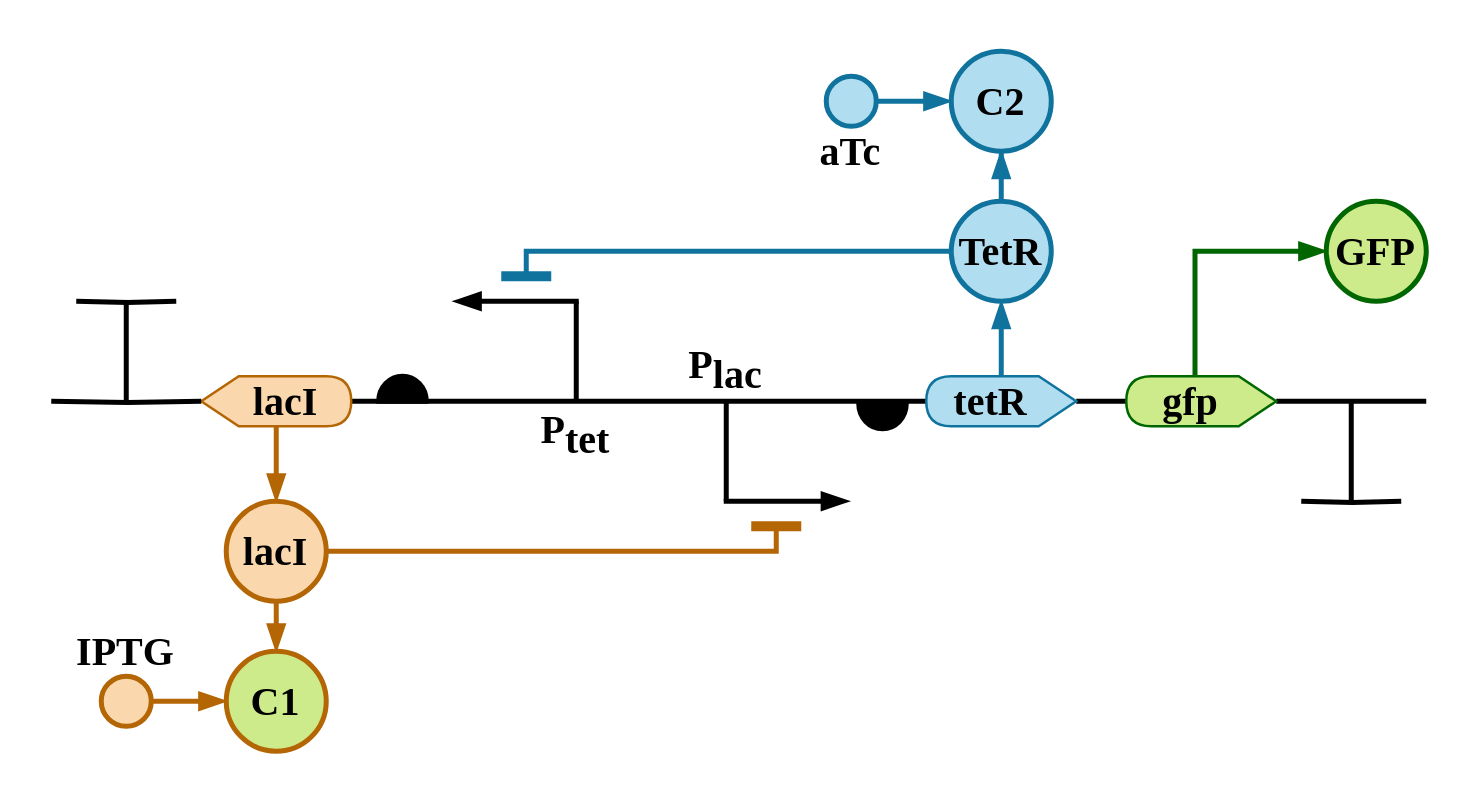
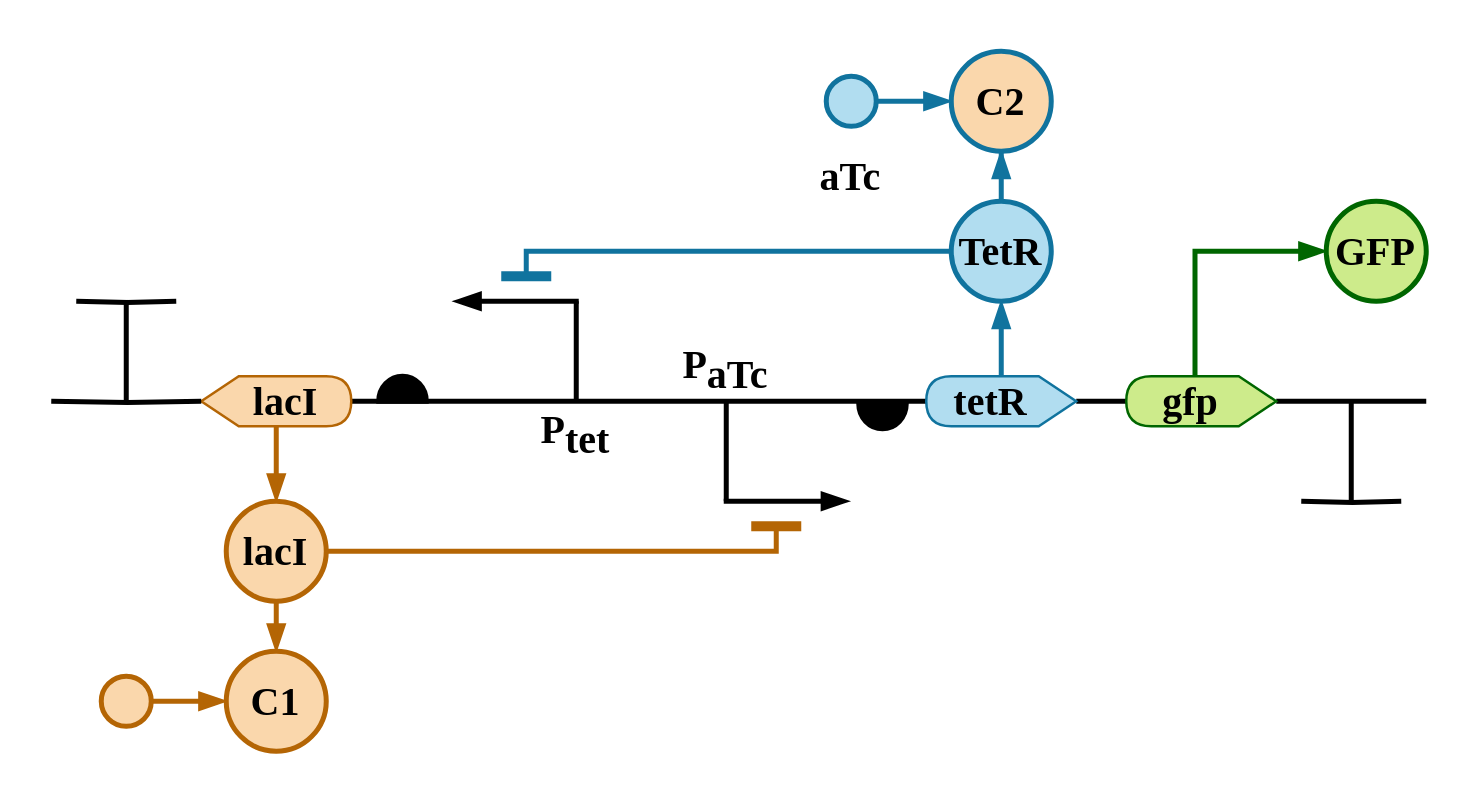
  <mxCell id="0" />
  <mxCell id="1" parent="0" />
  <mxCell id="2" style="edgeStyle=orthogonalEdgeStyle;rounded=0;orthogonalLoop=1;jettySize=auto;html=1;exitX=1;exitY=0.5;exitDx=0;exitDy=0;exitPerimeter=0;entryX=1;entryY=0.5;entryDx=0;entryDy=0;entryPerimeter=0;fontFamily=Times New Roman;fontSize=16;strokeWidth=2;endArrow=none;endFill=0;" edge="1" parent="1" source="4" target="7"><mxGeometry relative="1" as="geometry" /></mxCell>
  <mxCell id="3" style="edgeStyle=none;rounded=0;orthogonalLoop=1;jettySize=auto;html=1;entryX=0.5;entryY=0;entryDx=0;entryDy=0;endArrow=blockThin;endFill=1;strokeWidth=2;fontFamily=Times New Roman;fontSize=16;fillColor=#fad7ac;strokeColor=#b46504;" edge="1" parent="1" source="4" target="13"><mxGeometry relative="1" as="geometry" /></mxCell>
  <mxCell id="4" value="&amp;nbsp; lacI" style="shape=display;whiteSpace=wrap;html=1;fontFamily=Times New Roman;fontSize=16;fontStyle=1;fillColor=#fad7ac;strokeColor=#b46504;" vertex="1" parent="1"><mxGeometry x="80" y="150" width="60" height="20" as="geometry" /></mxCell>
  <mxCell id="5" style="edgeStyle=orthogonalEdgeStyle;rounded=0;orthogonalLoop=1;jettySize=auto;html=1;exitX=0;exitY=0.5;exitDx=0;exitDy=0;exitPerimeter=0;entryX=1;entryY=0.5;entryDx=0;entryDy=0;entryPerimeter=0;endArrow=none;endFill=0;strokeWidth=2;fontFamily=Times New Roman;fontSize=16;" edge="1" parent="1" source="7" target="10"><mxGeometry relative="1" as="geometry" /></mxCell>
  <mxCell id="6" style="edgeStyle=orthogonalEdgeStyle;rounded=0;orthogonalLoop=1;jettySize=auto;html=1;entryX=0.5;entryY=1;entryDx=0;entryDy=0;startArrow=none;startFill=0;endArrow=blockThin;endFill=1;strokeWidth=2;fontFamily=Times New Roman;fontSize=16;fillColor=#b1ddf0;strokeColor=#10739e;" edge="1" parent="1" source="7" target="26"><mxGeometry relative="1" as="geometry" /></mxCell>
  <mxCell id="7" value="tetR&amp;nbsp;&amp;nbsp;" style="shape=display;whiteSpace=wrap;html=1;fontFamily=Times New Roman;fontSize=16;fontStyle=1;flipH=1;fillColor=#b1ddf0;strokeColor=#10739e;" vertex="1" parent="1"><mxGeometry x="370" y="150" width="60" height="20" as="geometry" /></mxCell>
  <mxCell id="8" style="edgeStyle=orthogonalEdgeStyle;rounded=0;orthogonalLoop=1;jettySize=auto;html=1;exitX=0;exitY=0;exitDx=32.5;exitDy=0;exitPerimeter=0;entryX=0;entryY=0.5;entryDx=0;entryDy=0;startArrow=none;startFill=0;endArrow=blockThin;endFill=1;strokeWidth=2;fontFamily=Times New Roman;fontSize=13;fillColor=#cdeb8b;strokeColor=#006600;" edge="1" parent="1" source="10" target="29"><mxGeometry relative="1" as="geometry" /></mxCell>
  <mxCell id="9" style="edgeStyle=orthogonalEdgeStyle;rounded=0;orthogonalLoop=1;jettySize=auto;html=1;exitX=0;exitY=0.5;exitDx=0;exitDy=0;exitPerimeter=0;startArrow=none;startFill=0;endArrow=none;endFill=0;strokeWidth=2;fontFamily=Times New Roman;fontSize=13;" edge="1" parent="1" source="10"><mxGeometry relative="1" as="geometry"><mxPoint x="570" y="160" as="targetPoint" /></mxGeometry></mxCell>
  <mxCell id="10" value="gfp&amp;nbsp;&amp;nbsp;" style="shape=display;whiteSpace=wrap;html=1;fontFamily=Times New Roman;fontSize=16;fontStyle=1;flipH=1;align=center;verticalAlign=middle;horizontal=1;fillColor=#cdeb8b;strokeColor=#006600;" vertex="1" parent="1"><mxGeometry x="450" y="150" width="60" height="20" as="geometry" /></mxCell>
  <mxCell id="11" value="" style="edgeStyle=none;rounded=0;orthogonalLoop=1;jettySize=auto;html=1;endArrow=blockThin;endFill=1;strokeWidth=2;fontFamily=Times New Roman;fontSize=16;fillColor=#fad7ac;strokeColor=#b46504;" edge="1" parent="1" source="13" target="14"><mxGeometry relative="1" as="geometry" /></mxCell>
  <mxCell id="12" style="edgeStyle=orthogonalEdgeStyle;rounded=0;orthogonalLoop=1;jettySize=auto;html=1;exitX=1;exitY=0.5;exitDx=0;exitDy=0;startArrow=none;startFill=0;endArrow=none;endFill=0;strokeWidth=2;fontFamily=Times New Roman;fontSize=16;fillColor=#fad7ac;strokeColor=#b46504;" edge="1" parent="1" source="13"><mxGeometry relative="1" as="geometry"><mxPoint x="310" y="210" as="targetPoint" /><Array as="points"><mxPoint x="310" y="220" /><mxPoint x="310" y="210" /></Array></mxGeometry></mxCell>
  <mxCell id="13" value="lacI" style="ellipse;whiteSpace=wrap;html=1;aspect=fixed;fontFamily=Times New Roman;fontSize=16;align=center;strokeWidth=2;fontStyle=1;fillColor=#fad7ac;strokeColor=#b46504;" vertex="1" parent="1"><mxGeometry x="90" y="200" width="40" height="40" as="geometry" /></mxCell>
- <mxCell id="14" value="C1" style="ellipse;whiteSpace=wrap;html=1;aspect=fixed;fontFamily=Times New Roman;fontSize=16;align=center;strokeWidth=2;fontStyle=1;fillColor=#cdeb8b;strokeColor=#b46504;" vertex="1" parent="1"><mxGeometry x="90" y="260" width="40" height="40" as="geometry" /></mxCell>
+ <mxCell id="14" value="C1" style="ellipse;whiteSpace=wrap;html=1;aspect=fixed;fontFamily=Times New Roman;fontSize=16;align=center;strokeWidth=2;fontStyle=1;fillColor=#fad7ac;strokeColor=#b46504;" vertex="1" parent="1"><mxGeometry x="90" y="260" width="40" height="40" as="geometry" /></mxCell>
  <mxCell id="15" style="edgeStyle=none;rounded=0;orthogonalLoop=1;jettySize=auto;html=1;exitX=1;exitY=0.5;exitDx=0;exitDy=0;entryX=0;entryY=0.5;entryDx=0;entryDy=0;endArrow=blockThin;endFill=1;strokeWidth=2;fontFamily=Times New Roman;fontSize=16;fillColor=#fad7ac;strokeColor=#b46504;" edge="1" parent="1" source="16" target="14"><mxGeometry relative="1" as="geometry" /></mxCell>
  <mxCell id="16" value="" style="ellipse;whiteSpace=wrap;html=1;aspect=fixed;strokeWidth=2;fontFamily=Times New Roman;fontSize=13;align=center;fontStyle=1;fillColor=#fad7ac;strokeColor=#b46504;" vertex="1" parent="1"><mxGeometry x="40" y="270" width="20" height="20" as="geometry" /></mxCell>
  <mxCell id="17" value="" style="endArrow=blockThin;html=1;strokeWidth=2;fontFamily=Times New Roman;fontSize=16;endFill=1;" edge="1" parent="1"><mxGeometry width="50" height="50" relative="1" as="geometry"><mxPoint x="289" y="200" as="sourcePoint" /><mxPoint x="339" y="200" as="targetPoint" /></mxGeometry></mxCell>
  <mxCell id="18" value="" style="endArrow=none;html=1;strokeWidth=2;fontFamily=Times New Roman;fontSize=16;" edge="1" parent="1"><mxGeometry width="50" height="50" relative="1" as="geometry"><mxPoint x="290" y="200" as="sourcePoint" /><mxPoint x="290" y="160" as="targetPoint" /></mxGeometry></mxCell>
  <mxCell id="19" value="" style="endArrow=none;html=1;strokeWidth=2;fontFamily=Times New Roman;fontSize=16;endFill=0;startArrow=blockThin;startFill=1;rounded=0;" edge="1" parent="1"><mxGeometry width="50" height="50" relative="1" as="geometry"><mxPoint x="181" y="120" as="sourcePoint" /><mxPoint x="231" y="120" as="targetPoint" /></mxGeometry></mxCell>
  <mxCell id="20" value="" style="endArrow=none;html=1;strokeWidth=2;fontFamily=Times New Roman;fontSize=16;rounded=0;" edge="1" parent="1"><mxGeometry width="50" height="50" relative="1" as="geometry"><mxPoint x="230" y="160" as="sourcePoint" /><mxPoint x="230" y="120" as="targetPoint" /></mxGeometry></mxCell>
  <mxCell id="21" value="P&lt;sub style=&quot;font-size: 16px;&quot;&gt;tet&lt;/sub&gt;" style="text;html=1;strokeColor=none;fillColor=none;align=center;verticalAlign=middle;whiteSpace=wrap;rounded=0;fontFamily=Times New Roman;fontSize=16;fontStyle=1" vertex="1" parent="1"><mxGeometry x="210" y="163" width="40" height="20" as="geometry" /></mxCell>
- <mxCell id="22" value="P&lt;sub style=&quot;font-size: 16px;&quot;&gt;lac&lt;/sub&gt;" style="text;html=1;strokeColor=none;fillColor=none;align=center;verticalAlign=middle;whiteSpace=wrap;rounded=0;fontFamily=Times New Roman;fontSize=16;fontStyle=1" vertex="1" parent="1"><mxGeometry x="270" y="137" width="40" height="20" as="geometry" /></mxCell>
+ <mxCell id="22" value="P&lt;sub style=&quot;font-size: 16px;&quot;&gt;aTc&lt;/sub&gt;" style="text;html=1;strokeColor=none;fillColor=none;align=center;verticalAlign=middle;whiteSpace=wrap;rounded=0;fontFamily=Times New Roman;fontSize=16;fontStyle=1" vertex="1" parent="1"><mxGeometry x="270" y="137" width="40" height="20" as="geometry" /></mxCell>
  <mxCell id="23" value="" style="endArrow=none;html=1;strokeWidth=4;fontFamily=Times New Roman;fontSize=16;rounded=0;fillColor=#fad7ac;strokeColor=#b46504;" edge="1" parent="1"><mxGeometry width="50" height="50" relative="1" as="geometry"><mxPoint x="300" y="210" as="sourcePoint" /><mxPoint x="310" y="210" as="targetPoint" /><Array as="points"><mxPoint x="310" y="210" /><mxPoint x="320" y="210" /></Array></mxGeometry></mxCell>
  <mxCell id="24" value="" style="edgeStyle=orthogonalEdgeStyle;rounded=0;orthogonalLoop=1;jettySize=auto;html=1;startArrow=none;startFill=0;endArrow=blockThin;endFill=1;strokeWidth=2;fontFamily=Times New Roman;fontSize=16;fillColor=#b1ddf0;strokeColor=#10739e;" edge="1" parent="1" source="26" target="27"><mxGeometry relative="1" as="geometry" /></mxCell>
  <mxCell id="25" style="edgeStyle=orthogonalEdgeStyle;rounded=0;orthogonalLoop=1;jettySize=auto;html=1;exitX=0;exitY=0.5;exitDx=0;exitDy=0;startArrow=none;startFill=0;endArrow=none;endFill=0;strokeWidth=2;fontFamily=Times New Roman;fontSize=13;fillColor=#b1ddf0;strokeColor=#10739e;" edge="1" parent="1" source="26"><mxGeometry relative="1" as="geometry"><mxPoint x="210" y="110" as="targetPoint" /><Array as="points"><mxPoint x="210" y="100" /></Array></mxGeometry></mxCell>
  <mxCell id="26" value="TetR" style="ellipse;whiteSpace=wrap;html=1;aspect=fixed;fontFamily=Times New Roman;fontSize=16;align=center;strokeWidth=2;fontStyle=1;fillColor=#b1ddf0;strokeColor=#10739e;" vertex="1" parent="1"><mxGeometry x="380" y="80" width="40" height="40" as="geometry" /></mxCell>
- <mxCell id="27" value="C2" style="ellipse;whiteSpace=wrap;html=1;aspect=fixed;fontFamily=Times New Roman;fontSize=16;align=center;strokeWidth=2;fontStyle=1;fillColor=#b1ddf0;strokeColor=#10739e;" vertex="1" parent="1"><mxGeometry x="380" y="20" width="40" height="40" as="geometry" /></mxCell>
+ <mxCell id="27" value="C2" style="ellipse;whiteSpace=wrap;html=1;aspect=fixed;fontFamily=Times New Roman;fontSize=16;align=center;strokeWidth=2;fontStyle=1;fillColor=#fad7ac;strokeColor=#10739e;" vertex="1" parent="1"><mxGeometry x="380" y="20" width="40" height="40" as="geometry" /></mxCell>
  <mxCell id="28" value="" style="endArrow=none;html=1;strokeWidth=4;fontFamily=Times New Roman;fontSize=16;rounded=0;fillColor=#b1ddf0;strokeColor=#10739e;" edge="1" parent="1"><mxGeometry width="50" height="50" relative="1" as="geometry"><mxPoint x="200" y="110" as="sourcePoint" /><mxPoint x="210" y="110" as="targetPoint" /><Array as="points"><mxPoint x="210" y="110" /><mxPoint x="220" y="110" /></Array></mxGeometry></mxCell>
  <mxCell id="29" value="GFP" style="ellipse;whiteSpace=wrap;html=1;aspect=fixed;fontFamily=Times New Roman;fontSize=16;align=center;strokeWidth=2;fontStyle=1;fillColor=#cdeb8b;strokeColor=#006600;" vertex="1" parent="1"><mxGeometry x="530" y="80" width="40" height="40" as="geometry" /></mxCell>
  <mxCell id="30" value="" style="endArrow=none;html=1;strokeWidth=2;fontFamily=Times New Roman;fontSize=16;" edge="1" parent="1"><mxGeometry width="50" height="50" relative="1" as="geometry"><mxPoint x="540" y="200" as="sourcePoint" /><mxPoint x="540" y="160" as="targetPoint" /></mxGeometry></mxCell>
  <mxCell id="31" style="edgeStyle=orthogonalEdgeStyle;rounded=0;orthogonalLoop=1;jettySize=auto;html=1;startArrow=none;startFill=0;endArrow=none;endFill=0;strokeWidth=2;fontFamily=Times New Roman;fontSize=13;" edge="1" parent="1"><mxGeometry relative="1" as="geometry"><mxPoint x="560" y="200" as="targetPoint" /><mxPoint x="520" y="200" as="sourcePoint" /></mxGeometry></mxCell>
  <mxCell id="32" style="edgeStyle=orthogonalEdgeStyle;rounded=0;orthogonalLoop=1;jettySize=auto;html=1;startArrow=none;startFill=0;endArrow=none;endFill=0;strokeWidth=2;fontFamily=Times New Roman;fontSize=13;entryX=0;entryY=0.5;entryDx=0;entryDy=0;entryPerimeter=0;" edge="1" parent="1" target="4"><mxGeometry relative="1" as="geometry"><mxPoint x="70" y="159.88" as="targetPoint" /><mxPoint x="20" y="160" as="sourcePoint" /></mxGeometry></mxCell>
  <mxCell id="33" value="" style="endArrow=none;html=1;strokeWidth=2;fontFamily=Times New Roman;fontSize=16;" edge="1" parent="1"><mxGeometry width="50" height="50" relative="1" as="geometry"><mxPoint x="50" y="160" as="sourcePoint" /><mxPoint x="50" y="120" as="targetPoint" /></mxGeometry></mxCell>
  <mxCell id="34" style="edgeStyle=orthogonalEdgeStyle;rounded=0;orthogonalLoop=1;jettySize=auto;html=1;startArrow=none;startFill=0;endArrow=none;endFill=0;strokeWidth=2;fontFamily=Times New Roman;fontSize=13;" edge="1" parent="1"><mxGeometry relative="1" as="geometry"><mxPoint x="70" y="120" as="targetPoint" /><mxPoint x="30" y="120" as="sourcePoint" /></mxGeometry></mxCell>
  <mxCell id="35" style="edgeStyle=none;rounded=0;orthogonalLoop=1;jettySize=auto;html=1;exitX=1;exitY=0.5;exitDx=0;exitDy=0;entryX=0;entryY=0.5;entryDx=0;entryDy=0;endArrow=blockThin;endFill=1;strokeWidth=2;fontFamily=Times New Roman;fontSize=16;fillColor=#b1ddf0;strokeColor=#10739e;" edge="1" parent="1" source="36" target="27"><mxGeometry relative="1" as="geometry"><mxPoint x="380" y="30" as="targetPoint" /></mxGeometry></mxCell>
  <mxCell id="36" value="" style="ellipse;whiteSpace=wrap;html=1;aspect=fixed;strokeWidth=2;fontFamily=Times New Roman;fontSize=16;align=center;fontStyle=1;fillColor=#b1ddf0;strokeColor=#10739e;" vertex="1" parent="1"><mxGeometry x="330" y="30" width="20" height="20" as="geometry" /></mxCell>
  <mxCell id="37" value="" style="verticalLabelPosition=bottom;verticalAlign=top;html=1;shape=mxgraph.basic.half_circle;strokeWidth=2;fontFamily=Times New Roman;fontSize=16;align=center;fillColor=#000000;flipV=1;" vertex="1" parent="1"><mxGeometry x="151" y="150" width="19" height="10" as="geometry" /></mxCell>
  <mxCell id="38" value="" style="verticalLabelPosition=bottom;verticalAlign=top;html=1;shape=mxgraph.basic.half_circle;strokeWidth=2;fontFamily=Times New Roman;fontSize=16;align=center;fillColor=#000000;flipV=0;" vertex="1" parent="1"><mxGeometry x="343" y="161" width="19" height="10" as="geometry" /></mxCell>
- <mxCell id="39" value="IPTG" style="text;html=1;strokeColor=none;fillColor=none;align=center;verticalAlign=middle;whiteSpace=wrap;rounded=0;fontFamily=Times New Roman;fontSize=16;fontStyle=1" vertex="1" parent="1"><mxGeometry x="30" y="250" width="40" height="20" as="geometry" /></mxCell>
- <mxCell id="40" value="aTc" style="text;html=1;strokeColor=none;fillColor=none;align=center;verticalAlign=middle;whiteSpace=wrap;rounded=0;fontFamily=Times New Roman;fontSize=16;fontStyle=1" vertex="1" parent="1"><mxGeometry x="320" y="50" width="40" height="20" as="geometry" /></mxCell>
+ <mxCell id="40" value="aTc" style="text;html=1;strokeColor=none;fillColor=none;align=center;verticalAlign=middle;whiteSpace=wrap;rounded=0;fontFamily=Times New Roman;fontSize=16;fontStyle=1" vertex="1" parent="1"><mxGeometry x="320" y="60" width="40" height="20" as="geometry" /></mxCell>
